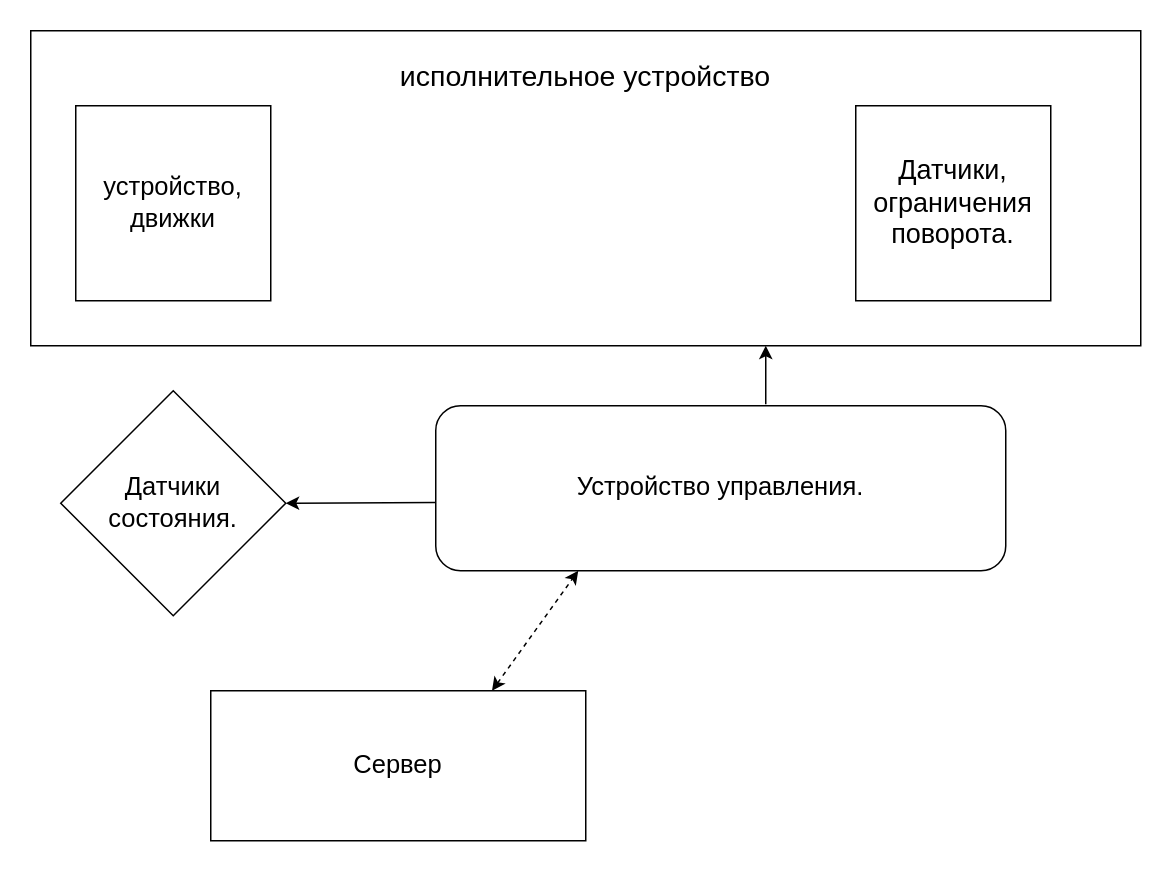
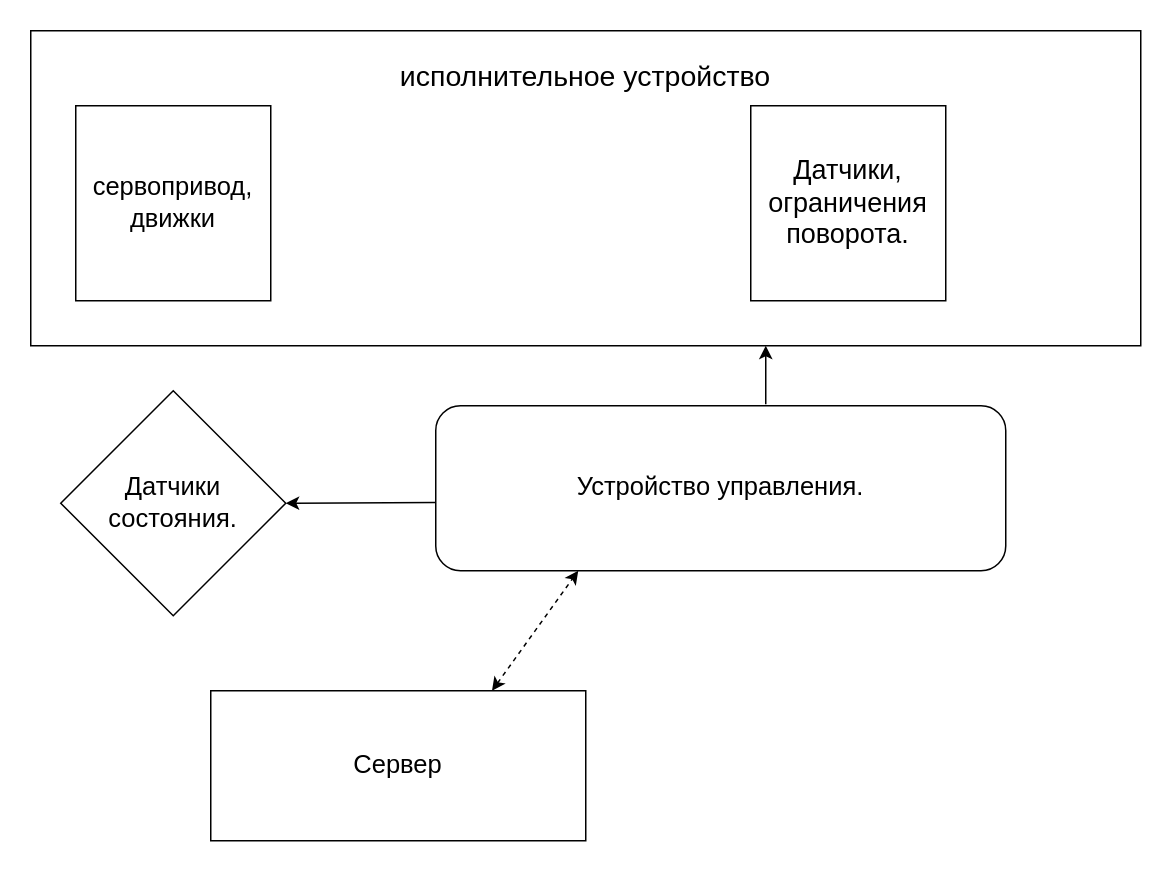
  <mxCell id="0" />
  <mxCell id="1" parent="0" />
  <mxCell id="2" value="" style="rounded=0;whiteSpace=wrap;html=1;" vertex="1" parent="1"><mxGeometry x="20" y="20" width="740" height="210" as="geometry" /></mxCell>
  <mxCell id="3" value="&lt;span style=&quot;font-size: 19px&quot;&gt;исполнительное устройство&lt;/span&gt;" style="rounded=0;whiteSpace=wrap;html=1;" vertex="1" parent="1"><mxGeometry x="20" y="50" width="740" as="geometry" /></mxCell>
- <mxCell id="4" value="&lt;font style=&quot;font-size: 17px&quot;&gt;устройство, движки&lt;/font&gt;" style="whiteSpace=wrap;html=1;aspect=fixed;" vertex="1" parent="1"><mxGeometry x="50" y="70" width="130" height="130" as="geometry" /></mxCell>
- <mxCell id="5" value="&lt;font style=&quot;font-size: 18px&quot;&gt;Датчики, ограничения поворота.&lt;/font&gt;" style="whiteSpace=wrap;html=1;aspect=fixed;" vertex="1" parent="1"><mxGeometry x="570" y="70" width="130" height="130" as="geometry" /></mxCell>
+ <mxCell id="4" value="&lt;font style=&quot;font-size: 17px&quot;&gt;сервопривод, движки&lt;/font&gt;" style="whiteSpace=wrap;html=1;aspect=fixed;" vertex="1" parent="1"><mxGeometry x="50" y="70" width="130" height="130" as="geometry" /></mxCell>
+ <mxCell id="5" value="&lt;font style=&quot;font-size: 18px&quot;&gt;Датчики, ограничения поворота.&lt;/font&gt;" style="whiteSpace=wrap;html=1;aspect=fixed;" vertex="1" parent="1"><mxGeometry x="500" y="70" width="130" height="130" as="geometry" /></mxCell>
  <mxCell id="6" value="&lt;font style=&quot;font-size: 17px&quot;&gt;Датчики состояния.&lt;/font&gt;" style="rhombus;whiteSpace=wrap;html=1;aspect=fixed;" vertex="1" parent="1"><mxGeometry x="40" y="260" width="150" height="150" as="geometry" /></mxCell>
  <mxCell id="7" value="&lt;font style=&quot;font-size: 17px&quot;&gt;Устройство управления.&lt;/font&gt;" style="rounded=1;whiteSpace=wrap;html=1;" vertex="1" parent="1"><mxGeometry x="290" y="270" width="380" height="110" as="geometry" /></mxCell>
  <mxCell id="8" value="" style="endArrow=classic;html=1;entryX=1;entryY=0.5;entryDx=0;entryDy=0;" edge="1" parent="1" target="6"><mxGeometry width="50" height="50" relative="1" as="geometry"><mxPoint x="290" y="334.5" as="sourcePoint" /><mxPoint x="230" y="334.5" as="targetPoint" /></mxGeometry></mxCell>
  <mxCell id="9" value="" style="endArrow=classic;html=1;" edge="1" parent="1"><mxGeometry width="50" height="50" relative="1" as="geometry"><mxPoint x="510" y="269" as="sourcePoint" /><mxPoint x="510" y="230" as="targetPoint" /><Array as="points"><mxPoint x="510" y="260" /></Array></mxGeometry></mxCell>
  <mxCell id="10" value="&lt;font style=&quot;font-size: 17px&quot;&gt;Сервер&lt;/font&gt;" style="rounded=0;whiteSpace=wrap;html=1;" vertex="1" parent="1"><mxGeometry x="140" y="460" width="250" height="100" as="geometry" /></mxCell>
  <mxCell id="11" value="" style="endArrow=classic;startArrow=classic;html=1;entryX=0.25;entryY=1;entryDx=0;entryDy=0;exitX=0.75;exitY=0;exitDx=0;exitDy=0;dashed=1;" edge="1" parent="1" source="10" target="7"><mxGeometry width="50" height="50" relative="1" as="geometry"><mxPoint x="404" y="470" as="sourcePoint" /><mxPoint x="454" y="420" as="targetPoint" /></mxGeometry></mxCell>
